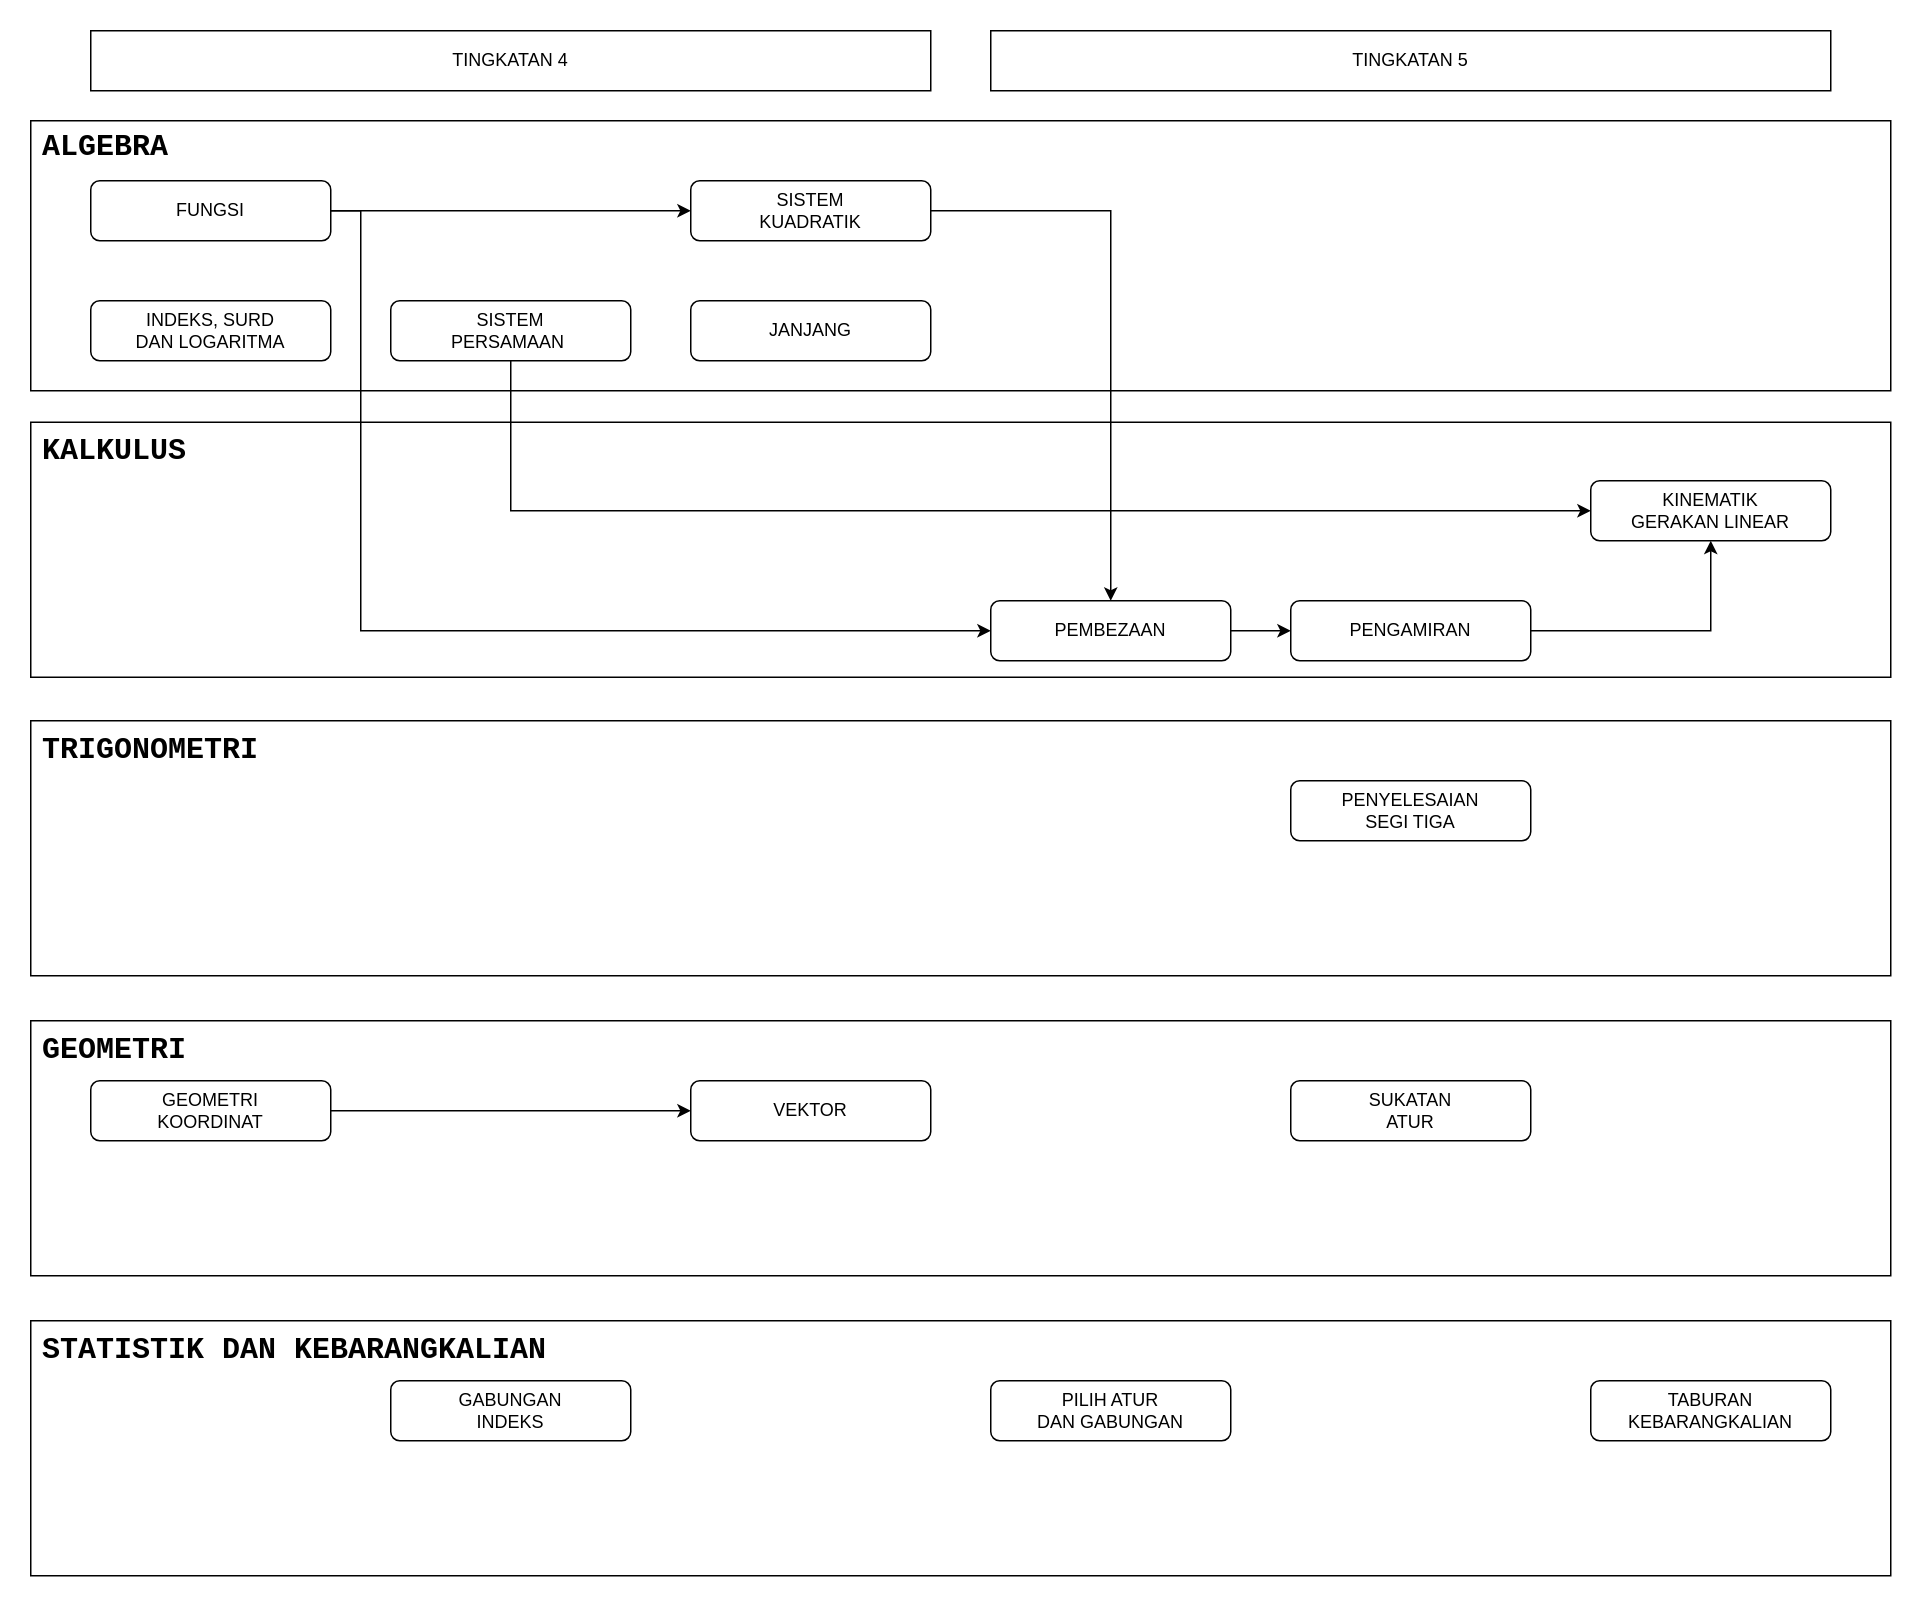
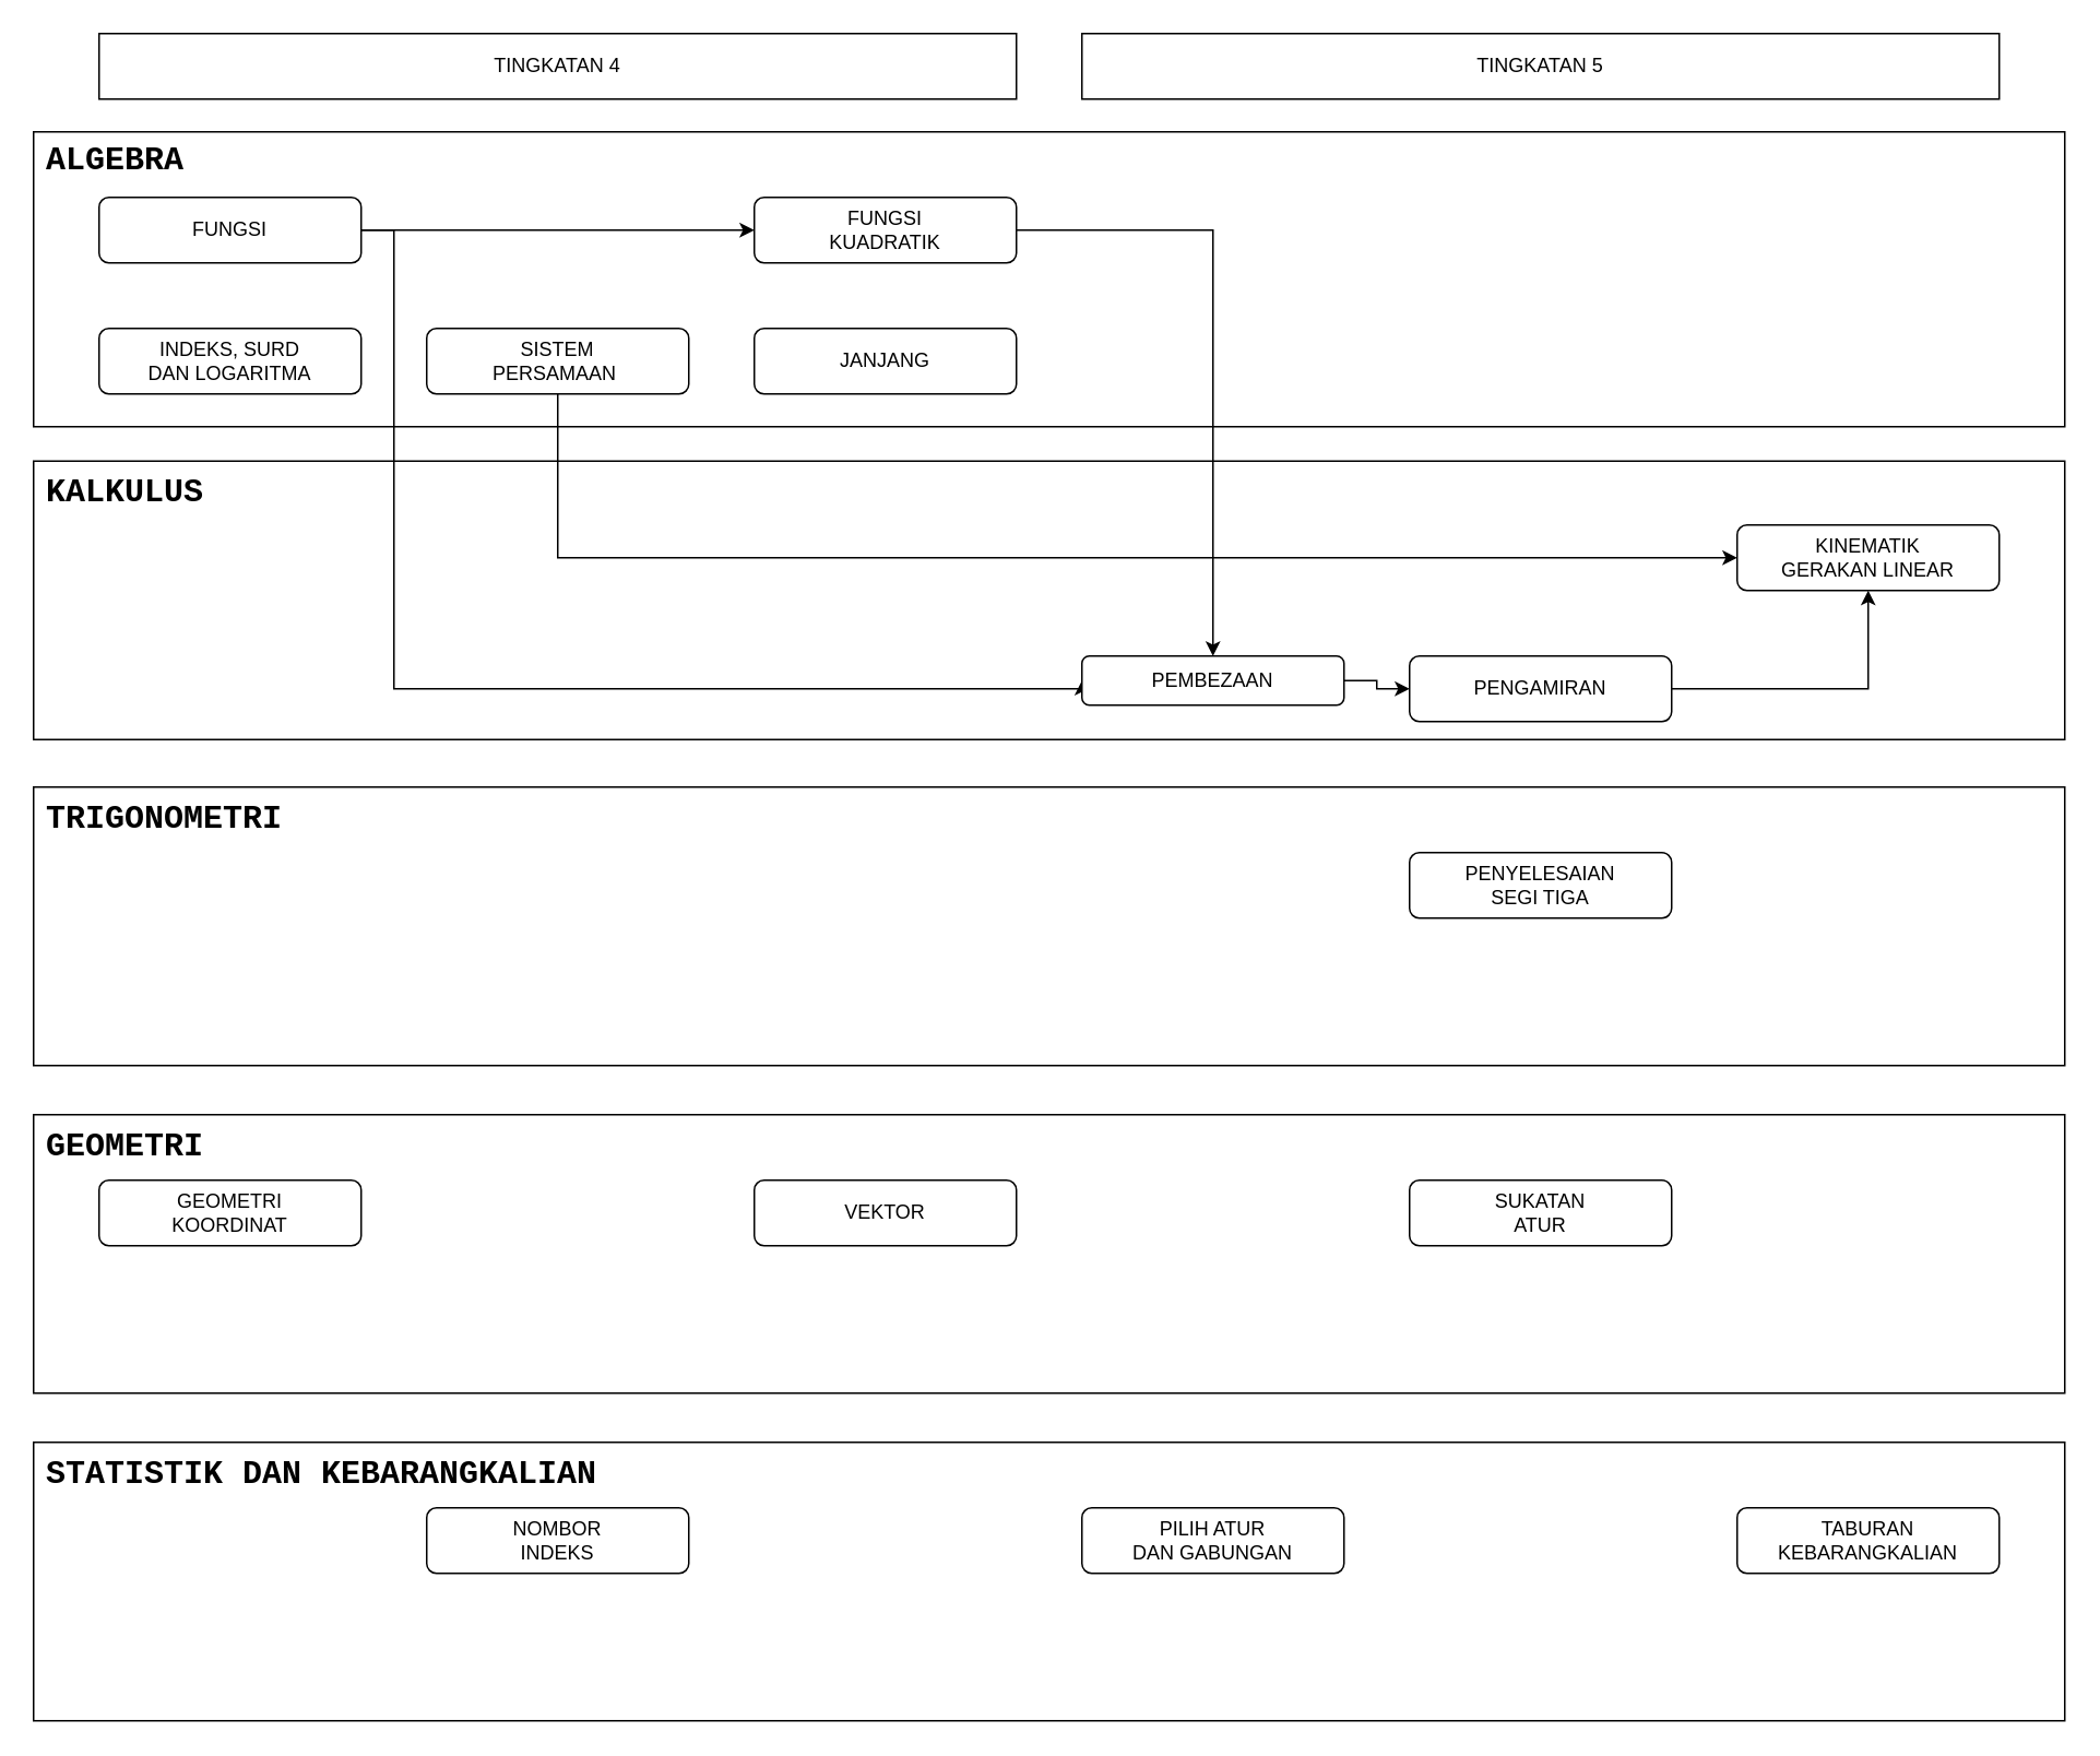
  <mxCell id="0" />
  <mxCell id="1" parent="0" />
  <mxCell id="2" value="" style="rounded=0;whiteSpace=wrap;html=1;fillColor=none;" parent="1" vertex="1"><mxGeometry x="20" y="880" width="1240" height="170" as="geometry" /></mxCell>
  <mxCell id="3" value="" style="rounded=0;whiteSpace=wrap;html=1;fillColor=none;" parent="1" vertex="1"><mxGeometry x="20" y="680" width="1240" height="170" as="geometry" /></mxCell>
  <mxCell id="4" value="" style="rounded=0;whiteSpace=wrap;html=1;fillColor=none;" parent="1" vertex="1"><mxGeometry x="20" y="480" width="1240" height="170" as="geometry" /></mxCell>
  <mxCell id="5" value="&lt;font face=&quot;Courier New&quot;&gt;&lt;span style=&quot;font-size: 20px&quot;&gt;&lt;b&gt;TRIGONOMETRI&lt;/b&gt;&lt;/span&gt;&lt;/font&gt;" style="text;html=1;strokeColor=none;fillColor=none;align=left;verticalAlign=middle;whiteSpace=wrap;rounded=0;" parent="1" vertex="1"><mxGeometry x="26" y="489" width="154" height="20" as="geometry" /></mxCell>
  <mxCell id="6" value="" style="rounded=0;whiteSpace=wrap;html=1;fillColor=none;" parent="1" vertex="1"><mxGeometry x="20" y="281" width="1240" height="170" as="geometry" /></mxCell>
  <mxCell id="7" value="" style="rounded=0;whiteSpace=wrap;html=1;fillColor=none;" parent="1" vertex="1"><mxGeometry x="20" y="80" width="1240" height="180" as="geometry" /></mxCell>
  <mxCell id="8" style="edgeStyle=orthogonalEdgeStyle;rounded=0;orthogonalLoop=1;jettySize=auto;html=1;entryX=0;entryY=0.5;entryDx=0;entryDy=0;" parent="1" source="9" target="17" edge="1"><mxGeometry relative="1" as="geometry"><Array as="points"><mxPoint x="240" y="140" /><mxPoint x="240" y="420" /></Array></mxGeometry></mxCell>
  <mxCell id="9" value="FUNGSI" style="rounded=1;whiteSpace=wrap;html=1;" parent="1" vertex="1"><mxGeometry x="60" y="120" width="160" height="40" as="geometry" /></mxCell>
  <mxCell id="10" style="edgeStyle=orthogonalEdgeStyle;rounded=0;orthogonalLoop=1;jettySize=auto;html=1;entryX=0.5;entryY=0;entryDx=0;entryDy=0;" parent="1" source="11" target="17" edge="1"><mxGeometry relative="1" as="geometry" /></mxCell>
- <mxCell id="11" value="SISTEM &lt;br&gt;KUADRATIK" style="rounded=1;whiteSpace=wrap;html=1;" parent="1" vertex="1"><mxGeometry x="460" y="120" width="160" height="40" as="geometry" /></mxCell>
+ <mxCell id="11" value="FUNGSI &lt;br&gt;KUADRATIK" style="rounded=1;whiteSpace=wrap;html=1;" parent="1" vertex="1"><mxGeometry x="460" y="120" width="160" height="40" as="geometry" /></mxCell>
  <mxCell id="12" style="edgeStyle=orthogonalEdgeStyle;rounded=0;orthogonalLoop=1;jettySize=auto;html=1;entryX=0;entryY=0.5;entryDx=0;entryDy=0;" parent="1" source="13" target="20" edge="1"><mxGeometry relative="1" as="geometry"><Array as="points"><mxPoint x="340" y="340" /></Array></mxGeometry></mxCell>
  <mxCell id="13" value="SISTEM&lt;br&gt;PERSAMAAN&amp;nbsp;" style="rounded=1;whiteSpace=wrap;html=1;" parent="1" vertex="1"><mxGeometry x="260" y="200" width="160" height="40" as="geometry" /></mxCell>
  <mxCell id="14" value="INDEKS, SURD&lt;br&gt;DAN LOGARITMA" style="rounded=1;whiteSpace=wrap;html=1;" parent="1" vertex="1"><mxGeometry x="60" y="200" width="160" height="40" as="geometry" /></mxCell>
  <mxCell id="15" value="JANJANG" style="rounded=1;whiteSpace=wrap;html=1;" parent="1" vertex="1"><mxGeometry x="460" y="200" width="160" height="40" as="geometry" /></mxCell>
  <mxCell id="16" style="edgeStyle=orthogonalEdgeStyle;rounded=0;orthogonalLoop=1;jettySize=auto;html=1;entryX=0;entryY=0.5;entryDx=0;entryDy=0;" parent="1" source="17" target="19" edge="1"><mxGeometry relative="1" as="geometry" /></mxCell>
- <mxCell id="17" value="PEMBEZAAN" style="rounded=1;whiteSpace=wrap;html=1;" parent="1" vertex="1"><mxGeometry x="660" y="400" width="160" height="40" as="geometry" /></mxCell>
+ <mxCell id="17" value="PEMBEZAAN" style="rounded=1;whiteSpace=wrap;html=1;" parent="1" vertex="1"><mxGeometry x="660" y="400" width="160" height="30" as="geometry" /></mxCell>
  <mxCell id="18" style="edgeStyle=orthogonalEdgeStyle;rounded=0;orthogonalLoop=1;jettySize=auto;html=1;" parent="1" source="19" target="20" edge="1"><mxGeometry relative="1" as="geometry" /></mxCell>
  <mxCell id="19" value="PENGAMIRAN" style="rounded=1;whiteSpace=wrap;html=1;" parent="1" vertex="1"><mxGeometry x="860" y="400" width="160" height="40" as="geometry" /></mxCell>
  <mxCell id="20" value="KINEMATIK &lt;br&gt;GERAKAN LINEAR" style="rounded=1;whiteSpace=wrap;html=1;" parent="1" vertex="1"><mxGeometry x="1060" y="320" width="160" height="40" as="geometry" /></mxCell>
  <mxCell id="21" value="PENYELESAIAN&lt;br&gt;SEGI TIGA" style="rounded=1;whiteSpace=wrap;html=1;" parent="1" vertex="1"><mxGeometry x="860" y="520" width="160" height="40" as="geometry" /></mxCell>
  <mxCell id="22" value="PILIH ATUR&lt;br&gt;DAN GABUNGAN" style="rounded=1;whiteSpace=wrap;html=1;" parent="1" vertex="1"><mxGeometry x="660" y="920" width="160" height="40" as="geometry" /></mxCell>
  <mxCell id="23" value="TABURAN &lt;br&gt;KEBARANGKALIAN" style="rounded=1;whiteSpace=wrap;html=1;" parent="1" vertex="1"><mxGeometry x="1060" y="920" width="160" height="40" as="geometry" /></mxCell>
- <mxCell id="24" value="GABUNGAN &lt;br&gt;INDEKS" style="rounded=1;whiteSpace=wrap;html=1;" parent="1" vertex="1"><mxGeometry x="260" y="920" width="160" height="40" as="geometry" /></mxCell>
- <mxCell id="25" style="edgeStyle=orthogonalEdgeStyle;rounded=0;orthogonalLoop=1;jettySize=auto;html=1;" edge="1" parent="1" source="26" target="27"><mxGeometry relative="1" as="geometry" /></mxCell>
+ <mxCell id="24" value="NOMBOR &lt;br&gt;INDEKS" style="rounded=1;whiteSpace=wrap;html=1;" parent="1" vertex="1"><mxGeometry x="260" y="920" width="160" height="40" as="geometry" /></mxCell>
  <mxCell id="26" value="GEOMETRI &lt;br&gt;KOORDINAT" style="rounded=1;whiteSpace=wrap;html=1;" parent="1" vertex="1"><mxGeometry x="60" y="720" width="160" height="40" as="geometry" /></mxCell>
  <mxCell id="27" value="VEKTOR" style="rounded=1;whiteSpace=wrap;html=1;" parent="1" vertex="1"><mxGeometry x="460" y="720" width="160" height="40" as="geometry" /></mxCell>
  <mxCell id="28" value="SUKATAN &lt;br&gt;ATUR" style="rounded=1;whiteSpace=wrap;html=1;" parent="1" vertex="1"><mxGeometry x="860" y="720" width="160" height="40" as="geometry" /></mxCell>
  <mxCell id="29" value="TINGKATAN 4" style="rounded=0;whiteSpace=wrap;html=1;" parent="1" vertex="1"><mxGeometry x="60" y="20" width="560" height="40" as="geometry" /></mxCell>
  <mxCell id="30" value="TINGKATAN 5" style="rounded=0;whiteSpace=wrap;html=1;" parent="1" vertex="1"><mxGeometry x="660" y="20" width="560" height="40" as="geometry" /></mxCell>
  <mxCell id="31" value="&lt;b&gt;&lt;font face=&quot;Courier New&quot; style=&quot;font-size: 20px&quot;&gt;ALGEBRA&lt;/font&gt;&lt;/b&gt;" style="text;html=1;strokeColor=none;fillColor=none;align=left;verticalAlign=middle;whiteSpace=wrap;rounded=0;" parent="1" vertex="1"><mxGeometry x="26" y="87" width="90" height="20" as="geometry" /></mxCell>
  <mxCell id="32" value="" style="endArrow=classic;html=1;exitX=1;exitY=0.5;exitDx=0;exitDy=0;" parent="1" source="9" target="11" edge="1"><mxGeometry width="50" height="50" relative="1" as="geometry"><mxPoint x="360" y="180" as="sourcePoint" /><mxPoint x="260" y="140" as="targetPoint" /></mxGeometry></mxCell>
  <mxCell id="33" value="&lt;font face=&quot;Courier New&quot;&gt;&lt;span style=&quot;font-size: 20px&quot;&gt;&lt;b&gt;KALKULUS&lt;/b&gt;&lt;/span&gt;&lt;/font&gt;" style="text;html=1;strokeColor=none;fillColor=none;align=left;verticalAlign=middle;whiteSpace=wrap;rounded=0;" parent="1" vertex="1"><mxGeometry x="26" y="290" width="90" height="20" as="geometry" /></mxCell>
  <mxCell id="34" value="&lt;font face=&quot;Courier New&quot;&gt;&lt;span style=&quot;font-size: 20px&quot;&gt;&lt;b&gt;GEOMETRI&lt;/b&gt;&lt;/span&gt;&lt;/font&gt;" style="text;html=1;strokeColor=none;fillColor=none;align=left;verticalAlign=middle;whiteSpace=wrap;rounded=0;" parent="1" vertex="1"><mxGeometry x="26" y="689" width="154" height="20" as="geometry" /></mxCell>
  <mxCell id="35" value="&lt;font face=&quot;Courier New&quot;&gt;&lt;span style=&quot;font-size: 20px&quot;&gt;&lt;b&gt;STATISTIK DAN KEBARANGKALIAN&lt;/b&gt;&lt;/span&gt;&lt;/font&gt;" style="text;html=1;strokeColor=none;fillColor=none;align=left;verticalAlign=middle;whiteSpace=wrap;rounded=0;" parent="1" vertex="1"><mxGeometry x="26" y="889" width="344" height="20" as="geometry" /></mxCell>
